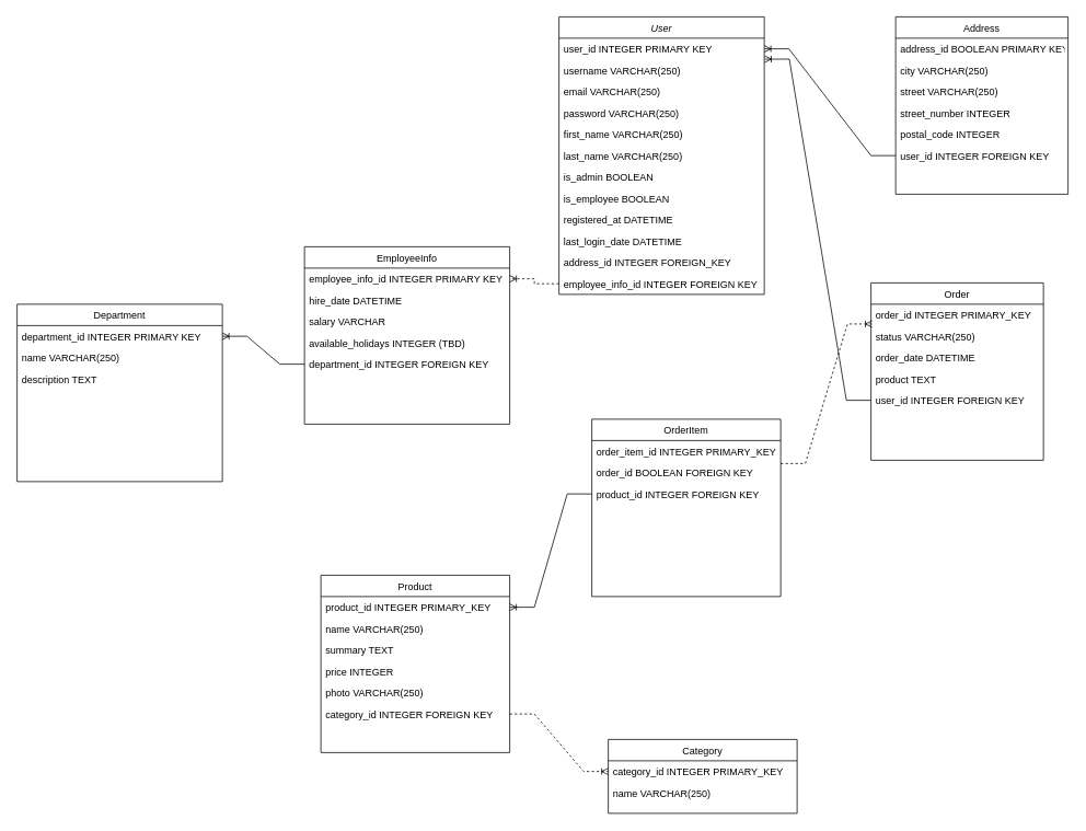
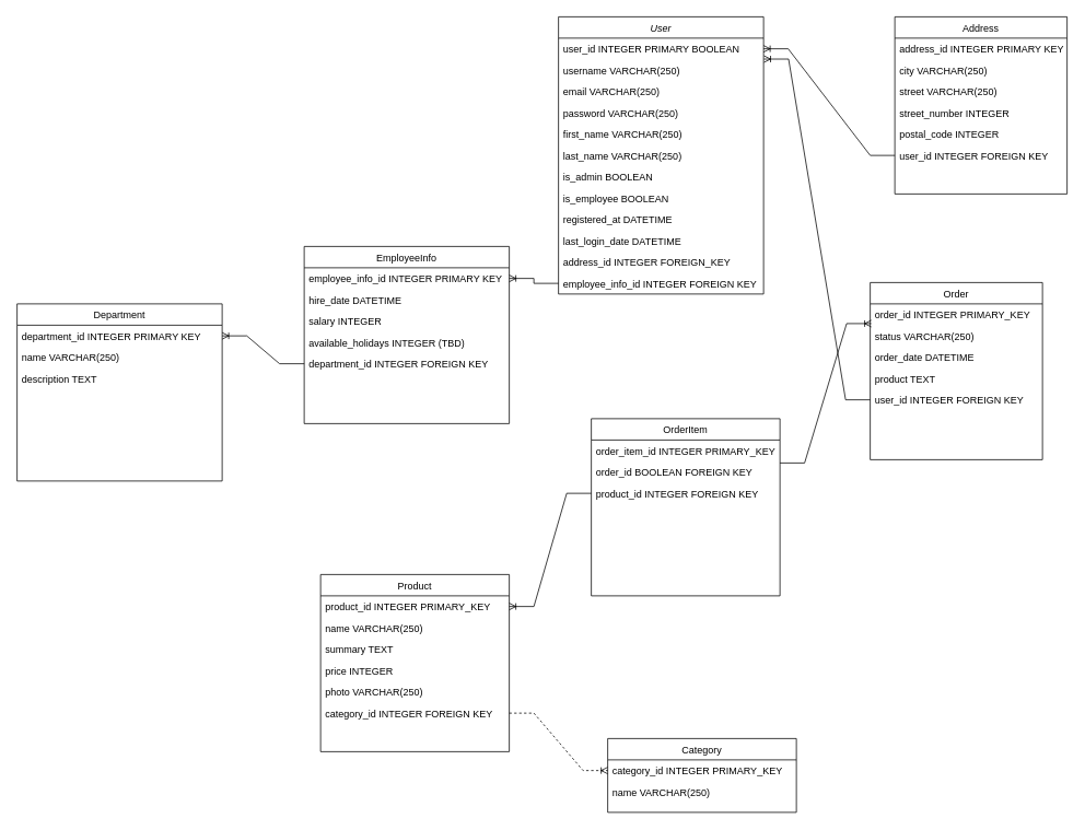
  <mxCell id="0" />
  <mxCell id="1" parent="0" />
  <mxCell id="2" value="User" style="swimlane;fontStyle=2;align=center;verticalAlign=top;childLayout=stackLayout;horizontal=1;startSize=26;horizontalStack=0;resizeParent=1;resizeLast=0;collapsible=1;marginBottom=0;rounded=0;shadow=0;strokeWidth=1;" parent="1" vertex="1"><mxGeometry x="680" y="20" width="250" height="338" as="geometry"><mxRectangle x="230" y="140" width="160" height="26" as="alternateBounds" /></mxGeometry></mxCell>
- <mxCell id="3" value="user_id INTEGER PRIMARY KEY" style="text;align=left;verticalAlign=top;spacingLeft=4;spacingRight=4;overflow=hidden;rotatable=0;points=[[0,0.5],[1,0.5]];portConstraint=eastwest;" parent="2" vertex="1"><mxGeometry y="26" width="250" height="26" as="geometry" /></mxCell>
+ <mxCell id="3" value="user_id INTEGER PRIMARY BOOLEAN" style="text;align=left;verticalAlign=top;spacingLeft=4;spacingRight=4;overflow=hidden;rotatable=0;points=[[0,0.5],[1,0.5]];portConstraint=eastwest;" parent="2" vertex="1"><mxGeometry y="26" width="250" height="26" as="geometry" /></mxCell>
  <mxCell id="4" value="username VARCHAR(250)" style="text;align=left;verticalAlign=top;spacingLeft=4;spacingRight=4;overflow=hidden;rotatable=0;points=[[0,0.5],[1,0.5]];portConstraint=eastwest;rounded=0;shadow=0;html=0;" parent="2" vertex="1"><mxGeometry y="52" width="250" height="26" as="geometry" /></mxCell>
  <mxCell id="5" value="email VARCHAR(250)" style="text;align=left;verticalAlign=top;spacingLeft=4;spacingRight=4;overflow=hidden;rotatable=0;points=[[0,0.5],[1,0.5]];portConstraint=eastwest;rounded=0;shadow=0;html=0;" parent="2" vertex="1"><mxGeometry y="78" width="250" height="26" as="geometry" /></mxCell>
  <mxCell id="6" value="password VARCHAR(250)" style="text;align=left;verticalAlign=top;spacingLeft=4;spacingRight=4;overflow=hidden;rotatable=0;points=[[0,0.5],[1,0.5]];portConstraint=eastwest;" parent="2" vertex="1"><mxGeometry y="104" width="250" height="26" as="geometry" /></mxCell>
  <mxCell id="7" value="first_name VARCHAR(250)" style="text;align=left;verticalAlign=top;spacingLeft=4;spacingRight=4;overflow=hidden;rotatable=0;points=[[0,0.5],[1,0.5]];portConstraint=eastwest;" vertex="1" parent="2"><mxGeometry y="130" width="250" height="26" as="geometry" /></mxCell>
  <mxCell id="8" value="last_name VARCHAR(250)" style="text;align=left;verticalAlign=top;spacingLeft=4;spacingRight=4;overflow=hidden;rotatable=0;points=[[0,0.5],[1,0.5]];portConstraint=eastwest;" vertex="1" parent="2"><mxGeometry y="156" width="250" height="26" as="geometry" /></mxCell>
  <mxCell id="9" value="is_admin BOOLEAN" style="text;align=left;verticalAlign=top;spacingLeft=4;spacingRight=4;overflow=hidden;rotatable=0;points=[[0,0.5],[1,0.5]];portConstraint=eastwest;" vertex="1" parent="2"><mxGeometry y="182" width="250" height="26" as="geometry" /></mxCell>
  <mxCell id="10" value="is_employee BOOLEAN" style="text;align=left;verticalAlign=top;spacingLeft=4;spacingRight=4;overflow=hidden;rotatable=0;points=[[0,0.5],[1,0.5]];portConstraint=eastwest;" vertex="1" parent="2"><mxGeometry y="208" width="250" height="26" as="geometry" /></mxCell>
  <mxCell id="11" value="registered_at DATETIME" style="text;align=left;verticalAlign=top;spacingLeft=4;spacingRight=4;overflow=hidden;rotatable=0;points=[[0,0.5],[1,0.5]];portConstraint=eastwest;" vertex="1" parent="2"><mxGeometry y="234" width="250" height="26" as="geometry" /></mxCell>
  <mxCell id="12" value="last_login_date DATETIME" style="text;align=left;verticalAlign=top;spacingLeft=4;spacingRight=4;overflow=hidden;rotatable=0;points=[[0,0.5],[1,0.5]];portConstraint=eastwest;" vertex="1" parent="2"><mxGeometry y="260" width="250" height="26" as="geometry" /></mxCell>
  <mxCell id="13" value="address_id INTEGER FOREIGN_KEY" style="text;align=left;verticalAlign=top;spacingLeft=4;spacingRight=4;overflow=hidden;rotatable=0;points=[[0,0.5],[1,0.5]];portConstraint=eastwest;" vertex="1" parent="2"><mxGeometry y="286" width="250" height="26" as="geometry" /></mxCell>
  <mxCell id="14" value="employee_info_id INTEGER FOREIGN KEY" style="text;align=left;verticalAlign=top;spacingLeft=4;spacingRight=4;overflow=hidden;rotatable=0;points=[[0,0.5],[1,0.5]];portConstraint=eastwest;" vertex="1" parent="2"><mxGeometry y="312" width="250" height="26" as="geometry" /></mxCell>
  <mxCell id="15" value="Address" style="swimlane;fontStyle=0;align=center;verticalAlign=top;childLayout=stackLayout;horizontal=1;startSize=26;horizontalStack=0;resizeParent=1;resizeLast=0;collapsible=1;marginBottom=0;rounded=0;shadow=0;strokeWidth=1;" parent="1" vertex="1"><mxGeometry x="1090" y="20" width="210" height="216" as="geometry"><mxRectangle x="550" y="140" width="160" height="26" as="alternateBounds" /></mxGeometry></mxCell>
- <mxCell id="16" value="address_id BOOLEAN PRIMARY KEY" style="text;align=left;verticalAlign=top;spacingLeft=4;spacingRight=4;overflow=hidden;rotatable=0;points=[[0,0.5],[1,0.5]];portConstraint=eastwest;" parent="15" vertex="1"><mxGeometry y="26" width="210" height="26" as="geometry" /></mxCell>
+ <mxCell id="16" value="address_id INTEGER PRIMARY KEY" style="text;align=left;verticalAlign=top;spacingLeft=4;spacingRight=4;overflow=hidden;rotatable=0;points=[[0,0.5],[1,0.5]];portConstraint=eastwest;" parent="15" vertex="1"><mxGeometry y="26" width="210" height="26" as="geometry" /></mxCell>
  <mxCell id="17" value="city VARCHAR(250)" style="text;align=left;verticalAlign=top;spacingLeft=4;spacingRight=4;overflow=hidden;rotatable=0;points=[[0,0.5],[1,0.5]];portConstraint=eastwest;rounded=0;shadow=0;html=0;" parent="15" vertex="1"><mxGeometry y="52" width="210" height="26" as="geometry" /></mxCell>
  <mxCell id="18" value="street VARCHAR(250)" style="text;align=left;verticalAlign=top;spacingLeft=4;spacingRight=4;overflow=hidden;rotatable=0;points=[[0,0.5],[1,0.5]];portConstraint=eastwest;rounded=0;shadow=0;html=0;" parent="15" vertex="1"><mxGeometry y="78" width="210" height="26" as="geometry" /></mxCell>
  <mxCell id="19" value="street_number INTEGER" style="text;align=left;verticalAlign=top;spacingLeft=4;spacingRight=4;overflow=hidden;rotatable=0;points=[[0,0.5],[1,0.5]];portConstraint=eastwest;rounded=0;shadow=0;html=0;" parent="15" vertex="1"><mxGeometry y="104" width="210" height="26" as="geometry" /></mxCell>
  <mxCell id="20" value="postal_code INTEGER" style="text;align=left;verticalAlign=top;spacingLeft=4;spacingRight=4;overflow=hidden;rotatable=0;points=[[0,0.5],[1,0.5]];portConstraint=eastwest;rounded=0;shadow=0;html=0;" parent="15" vertex="1"><mxGeometry y="130" width="210" height="26" as="geometry" /></mxCell>
  <mxCell id="21" value="user_id INTEGER FOREIGN KEY" style="text;align=left;verticalAlign=top;spacingLeft=4;spacingRight=4;overflow=hidden;rotatable=0;points=[[0,0.5],[1,0.5]];portConstraint=eastwest;rounded=0;shadow=0;html=0;" vertex="1" parent="15"><mxGeometry y="156" width="210" height="26" as="geometry" /></mxCell>
  <mxCell id="22" value="EmployeeInfo" style="swimlane;fontStyle=0;align=center;verticalAlign=top;childLayout=stackLayout;horizontal=1;startSize=26;horizontalStack=0;resizeParent=1;resizeLast=0;collapsible=1;marginBottom=0;rounded=0;shadow=0;strokeWidth=1;" vertex="1" parent="1"><mxGeometry x="370" y="300" width="250" height="216" as="geometry"><mxRectangle x="550" y="140" width="160" height="26" as="alternateBounds" /></mxGeometry></mxCell>
  <mxCell id="23" value="employee_info_id INTEGER PRIMARY KEY" style="text;align=left;verticalAlign=top;spacingLeft=4;spacingRight=4;overflow=hidden;rotatable=0;points=[[0,0.5],[1,0.5]];portConstraint=eastwest;" vertex="1" parent="22"><mxGeometry y="26" width="250" height="26" as="geometry" /></mxCell>
  <mxCell id="24" value="hire_date DATETIME" style="text;align=left;verticalAlign=top;spacingLeft=4;spacingRight=4;overflow=hidden;rotatable=0;points=[[0,0.5],[1,0.5]];portConstraint=eastwest;rounded=0;shadow=0;html=0;" vertex="1" parent="22"><mxGeometry y="52" width="250" height="26" as="geometry" /></mxCell>
- <mxCell id="25" value="salary VARCHAR" style="text;align=left;verticalAlign=top;spacingLeft=4;spacingRight=4;overflow=hidden;rotatable=0;points=[[0,0.5],[1,0.5]];portConstraint=eastwest;rounded=0;shadow=0;html=0;" vertex="1" parent="22"><mxGeometry y="78" width="250" height="26" as="geometry" /></mxCell>
+ <mxCell id="25" value="salary INTEGER" style="text;align=left;verticalAlign=top;spacingLeft=4;spacingRight=4;overflow=hidden;rotatable=0;points=[[0,0.5],[1,0.5]];portConstraint=eastwest;rounded=0;shadow=0;html=0;" vertex="1" parent="22"><mxGeometry y="78" width="250" height="26" as="geometry" /></mxCell>
  <mxCell id="26" value="available_holidays INTEGER (TBD)" style="text;align=left;verticalAlign=top;spacingLeft=4;spacingRight=4;overflow=hidden;rotatable=0;points=[[0,0.5],[1,0.5]];portConstraint=eastwest;rounded=0;shadow=0;html=0;" vertex="1" parent="22"><mxGeometry y="104" width="250" height="26" as="geometry" /></mxCell>
  <mxCell id="27" value="department_id INTEGER FOREIGN KEY" style="text;align=left;verticalAlign=top;spacingLeft=4;spacingRight=4;overflow=hidden;rotatable=0;points=[[0,0.5],[1,0.5]];portConstraint=eastwest;rounded=0;shadow=0;html=0;" vertex="1" parent="22"><mxGeometry y="130" width="250" height="26" as="geometry" /></mxCell>
- <mxCell id="28" value="" style="edgeStyle=entityRelationEdgeStyle;fontSize=12;html=1;endArrow=ERoneToMany;rounded=0;entryX=1;entryY=0.5;entryDx=0;entryDy=0;exitX=0;exitY=0.5;exitDx=0;exitDy=0;dashed=1;" edge="1" parent="1" source="14" target="23"><mxGeometry width="100" height="100" relative="1" as="geometry"><mxPoint x="630" y="500" as="sourcePoint" /><mxPoint x="730" y="400" as="targetPoint" /></mxGeometry></mxCell>
+ <mxCell id="28" value="" style="edgeStyle=entityRelationEdgeStyle;fontSize=12;html=1;endArrow=ERoneToMany;rounded=0;entryX=1;entryY=0.5;entryDx=0;entryDy=0;exitX=0;exitY=0.5;exitDx=0;exitDy=0;" edge="1" parent="1" source="14" target="23"><mxGeometry width="100" height="100" relative="1" as="geometry"><mxPoint x="630" y="500" as="sourcePoint" /><mxPoint x="730" y="400" as="targetPoint" /></mxGeometry></mxCell>
  <mxCell id="29" value="Department" style="swimlane;fontStyle=0;align=center;verticalAlign=top;childLayout=stackLayout;horizontal=1;startSize=26;horizontalStack=0;resizeParent=1;resizeLast=0;collapsible=1;marginBottom=0;rounded=0;shadow=0;strokeWidth=1;" vertex="1" parent="1"><mxGeometry x="20" y="370" width="250" height="216" as="geometry"><mxRectangle x="550" y="140" width="160" height="26" as="alternateBounds" /></mxGeometry></mxCell>
  <mxCell id="30" value="department_id INTEGER PRIMARY KEY" style="text;align=left;verticalAlign=top;spacingLeft=4;spacingRight=4;overflow=hidden;rotatable=0;points=[[0,0.5],[1,0.5]];portConstraint=eastwest;" vertex="1" parent="29"><mxGeometry y="26" width="250" height="26" as="geometry" /></mxCell>
  <mxCell id="31" value="name VARCHAR(250)" style="text;align=left;verticalAlign=top;spacingLeft=4;spacingRight=4;overflow=hidden;rotatable=0;points=[[0,0.5],[1,0.5]];portConstraint=eastwest;rounded=0;shadow=0;html=0;" vertex="1" parent="29"><mxGeometry y="52" width="250" height="26" as="geometry" /></mxCell>
  <mxCell id="32" value="description TEXT" style="text;align=left;verticalAlign=top;spacingLeft=4;spacingRight=4;overflow=hidden;rotatable=0;points=[[0,0.5],[1,0.5]];portConstraint=eastwest;rounded=0;shadow=0;html=0;" vertex="1" parent="29"><mxGeometry y="78" width="250" height="26" as="geometry" /></mxCell>
  <mxCell id="33" value="" style="edgeStyle=entityRelationEdgeStyle;fontSize=12;html=1;endArrow=ERoneToMany;rounded=0;exitX=0;exitY=0.5;exitDx=0;exitDy=0;entryX=1;entryY=0.5;entryDx=0;entryDy=0;" edge="1" parent="1" source="27" target="30"><mxGeometry width="100" height="100" relative="1" as="geometry"><mxPoint x="290" y="660" as="sourcePoint" /><mxPoint x="390" y="560" as="targetPoint" /></mxGeometry></mxCell>
  <mxCell id="34" value="" style="edgeStyle=entityRelationEdgeStyle;fontSize=12;html=1;endArrow=ERoneToMany;rounded=0;entryX=1;entryY=0.5;entryDx=0;entryDy=0;exitX=0;exitY=0.5;exitDx=0;exitDy=0;" edge="1" parent="1" source="21" target="3"><mxGeometry width="100" height="100" relative="1" as="geometry"><mxPoint x="980" y="240" as="sourcePoint" /><mxPoint x="1080" y="140" as="targetPoint" /></mxGeometry></mxCell>
  <mxCell id="35" value="Order" style="swimlane;fontStyle=0;align=center;verticalAlign=top;childLayout=stackLayout;horizontal=1;startSize=26;horizontalStack=0;resizeParent=1;resizeLast=0;collapsible=1;marginBottom=0;rounded=0;shadow=0;strokeWidth=1;" vertex="1" parent="1"><mxGeometry x="1060" y="344" width="210" height="216" as="geometry"><mxRectangle x="550" y="140" width="160" height="26" as="alternateBounds" /></mxGeometry></mxCell>
  <mxCell id="36" value="order_id INTEGER PRIMARY_KEY" style="text;align=left;verticalAlign=top;spacingLeft=4;spacingRight=4;overflow=hidden;rotatable=0;points=[[0,0.5],[1,0.5]];portConstraint=eastwest;" vertex="1" parent="35"><mxGeometry y="26" width="210" height="26" as="geometry" /></mxCell>
  <mxCell id="37" value="status VARCHAR(250)" style="text;align=left;verticalAlign=top;spacingLeft=4;spacingRight=4;overflow=hidden;rotatable=0;points=[[0,0.5],[1,0.5]];portConstraint=eastwest;rounded=0;shadow=0;html=0;" vertex="1" parent="35"><mxGeometry y="52" width="210" height="26" as="geometry" /></mxCell>
  <mxCell id="38" value="order_date DATETIME" style="text;align=left;verticalAlign=top;spacingLeft=4;spacingRight=4;overflow=hidden;rotatable=0;points=[[0,0.5],[1,0.5]];portConstraint=eastwest;rounded=0;shadow=0;html=0;" vertex="1" parent="35"><mxGeometry y="78" width="210" height="26" as="geometry" /></mxCell>
  <mxCell id="39" value="product TEXT" style="text;align=left;verticalAlign=top;spacingLeft=4;spacingRight=4;overflow=hidden;rotatable=0;points=[[0,0.5],[1,0.5]];portConstraint=eastwest;rounded=0;shadow=0;html=0;" vertex="1" parent="35"><mxGeometry y="104" width="210" height="26" as="geometry" /></mxCell>
  <mxCell id="40" value="user_id INTEGER FOREIGN KEY" style="text;align=left;verticalAlign=top;spacingLeft=4;spacingRight=4;overflow=hidden;rotatable=0;points=[[0,0.5],[1,0.5]];portConstraint=eastwest;rounded=0;shadow=0;html=0;" vertex="1" parent="35"><mxGeometry y="130" width="210" height="26" as="geometry" /></mxCell>
  <mxCell id="41" value="" style="edgeStyle=entityRelationEdgeStyle;fontSize=12;html=1;endArrow=ERoneToMany;rounded=0;entryX=1.002;entryY=0.982;entryDx=0;entryDy=0;entryPerimeter=0;exitX=0;exitY=0.5;exitDx=0;exitDy=0;" edge="1" parent="1" source="40" target="3"><mxGeometry width="100" height="100" relative="1" as="geometry"><mxPoint x="890" y="340" as="sourcePoint" /><mxPoint x="990" y="240" as="targetPoint" /></mxGeometry></mxCell>
  <mxCell id="42" value="OrderItem" style="swimlane;fontStyle=0;align=center;verticalAlign=top;childLayout=stackLayout;horizontal=1;startSize=26;horizontalStack=0;resizeParent=1;resizeLast=0;collapsible=1;marginBottom=0;rounded=0;shadow=0;strokeWidth=1;" vertex="1" parent="1"><mxGeometry x="720" y="510" width="230" height="216" as="geometry"><mxRectangle x="550" y="140" width="160" height="26" as="alternateBounds" /></mxGeometry></mxCell>
  <mxCell id="43" value="order_item_id INTEGER PRIMARY_KEY" style="text;align=left;verticalAlign=top;spacingLeft=4;spacingRight=4;overflow=hidden;rotatable=0;points=[[0,0.5],[1,0.5]];portConstraint=eastwest;" vertex="1" parent="42"><mxGeometry y="26" width="230" height="26" as="geometry" /></mxCell>
  <mxCell id="44" value="order_id BOOLEAN FOREIGN KEY" style="text;align=left;verticalAlign=top;spacingLeft=4;spacingRight=4;overflow=hidden;rotatable=0;points=[[0,0.5],[1,0.5]];portConstraint=eastwest;rounded=0;shadow=0;html=0;" vertex="1" parent="42"><mxGeometry y="52" width="230" height="26" as="geometry" /></mxCell>
  <mxCell id="45" value="product_id INTEGER FOREIGN KEY" style="text;align=left;verticalAlign=top;spacingLeft=4;spacingRight=4;overflow=hidden;rotatable=0;points=[[0,0.5],[1,0.5]];portConstraint=eastwest;rounded=0;shadow=0;html=0;" vertex="1" parent="42"><mxGeometry y="78" width="230" height="26" as="geometry" /></mxCell>
  <mxCell id="46" value="Product" style="swimlane;fontStyle=0;align=center;verticalAlign=top;childLayout=stackLayout;horizontal=1;startSize=26;horizontalStack=0;resizeParent=1;resizeLast=0;collapsible=1;marginBottom=0;rounded=0;shadow=0;strokeWidth=1;" vertex="1" parent="1"><mxGeometry x="390" y="700" width="230" height="216" as="geometry"><mxRectangle x="550" y="140" width="160" height="26" as="alternateBounds" /></mxGeometry></mxCell>
  <mxCell id="47" value="product_id INTEGER PRIMARY_KEY" style="text;align=left;verticalAlign=top;spacingLeft=4;spacingRight=4;overflow=hidden;rotatable=0;points=[[0,0.5],[1,0.5]];portConstraint=eastwest;" vertex="1" parent="46"><mxGeometry y="26" width="230" height="26" as="geometry" /></mxCell>
  <mxCell id="48" value="name VARCHAR(250)" style="text;align=left;verticalAlign=top;spacingLeft=4;spacingRight=4;overflow=hidden;rotatable=0;points=[[0,0.5],[1,0.5]];portConstraint=eastwest;rounded=0;shadow=0;html=0;" vertex="1" parent="46"><mxGeometry y="52" width="230" height="26" as="geometry" /></mxCell>
  <mxCell id="49" value="summary TEXT" style="text;align=left;verticalAlign=top;spacingLeft=4;spacingRight=4;overflow=hidden;rotatable=0;points=[[0,0.5],[1,0.5]];portConstraint=eastwest;rounded=0;shadow=0;html=0;" vertex="1" parent="46"><mxGeometry y="78" width="230" height="26" as="geometry" /></mxCell>
  <mxCell id="50" value="price INTEGER" style="text;align=left;verticalAlign=top;spacingLeft=4;spacingRight=4;overflow=hidden;rotatable=0;points=[[0,0.5],[1,0.5]];portConstraint=eastwest;rounded=0;shadow=0;html=0;" vertex="1" parent="46"><mxGeometry y="104" width="230" height="26" as="geometry" /></mxCell>
  <mxCell id="51" value="photo VARCHAR(250)" style="text;align=left;verticalAlign=top;spacingLeft=4;spacingRight=4;overflow=hidden;rotatable=0;points=[[0,0.5],[1,0.5]];portConstraint=eastwest;rounded=0;shadow=0;html=0;" vertex="1" parent="46"><mxGeometry y="130" width="230" height="26" as="geometry" /></mxCell>
  <mxCell id="52" value="category_id INTEGER FOREIGN KEY" style="text;align=left;verticalAlign=top;spacingLeft=4;spacingRight=4;overflow=hidden;rotatable=0;points=[[0,0.5],[1,0.5]];portConstraint=eastwest;rounded=0;shadow=0;html=0;" vertex="1" parent="46"><mxGeometry y="156" width="230" height="26" as="geometry" /></mxCell>
  <mxCell id="53" value="Category" style="swimlane;fontStyle=0;align=center;verticalAlign=top;childLayout=stackLayout;horizontal=1;startSize=26;horizontalStack=0;resizeParent=1;resizeLast=0;collapsible=1;marginBottom=0;rounded=0;shadow=0;strokeWidth=1;" vertex="1" parent="1"><mxGeometry x="740" y="900" width="230" height="90" as="geometry"><mxRectangle x="550" y="140" width="160" height="26" as="alternateBounds" /></mxGeometry></mxCell>
  <mxCell id="54" value="category_id INTEGER PRIMARY_KEY" style="text;align=left;verticalAlign=top;spacingLeft=4;spacingRight=4;overflow=hidden;rotatable=0;points=[[0,0.5],[1,0.5]];portConstraint=eastwest;" vertex="1" parent="53"><mxGeometry y="26" width="230" height="26" as="geometry" /></mxCell>
  <mxCell id="55" value="name VARCHAR(250)" style="text;align=left;verticalAlign=top;spacingLeft=4;spacingRight=4;overflow=hidden;rotatable=0;points=[[0,0.5],[1,0.5]];portConstraint=eastwest;rounded=0;shadow=0;html=0;" vertex="1" parent="53"><mxGeometry y="52" width="230" height="26" as="geometry" /></mxCell>
- <mxCell id="56" value="" style="edgeStyle=entityRelationEdgeStyle;fontSize=12;html=1;endArrow=ERoneToMany;rounded=0;entryX=0.006;entryY=0.925;entryDx=0;entryDy=0;entryPerimeter=0;exitX=1;exitY=0.25;exitDx=0;exitDy=0;dashed=1;" edge="1" parent="1" source="42" target="36"><mxGeometry width="100" height="100" relative="1" as="geometry"><mxPoint x="950" y="680" as="sourcePoint" /><mxPoint x="1050" y="580" as="targetPoint" /></mxGeometry></mxCell>
+ <mxCell id="56" value="" style="edgeStyle=entityRelationEdgeStyle;fontSize=12;html=1;endArrow=ERoneToMany;rounded=0;entryX=0.006;entryY=0.925;entryDx=0;entryDy=0;entryPerimeter=0;exitX=1;exitY=0.25;exitDx=0;exitDy=0;" edge="1" parent="1" source="42" target="36"><mxGeometry width="100" height="100" relative="1" as="geometry"><mxPoint x="950" y="680" as="sourcePoint" /><mxPoint x="1050" y="580" as="targetPoint" /></mxGeometry></mxCell>
  <mxCell id="57" value="" style="edgeStyle=entityRelationEdgeStyle;fontSize=12;html=1;endArrow=ERoneToMany;rounded=0;entryX=1;entryY=0.5;entryDx=0;entryDy=0;exitX=0;exitY=0.5;exitDx=0;exitDy=0;" edge="1" parent="1" source="45" target="47"><mxGeometry width="100" height="100" relative="1" as="geometry"><mxPoint x="740" y="630" as="sourcePoint" /><mxPoint x="840" y="530" as="targetPoint" /></mxGeometry></mxCell>
  <mxCell id="58" value="" style="edgeStyle=entityRelationEdgeStyle;fontSize=12;html=1;endArrow=ERoneToMany;rounded=0;entryX=0;entryY=0.5;entryDx=0;entryDy=0;exitX=1;exitY=0.5;exitDx=0;exitDy=0;dashed=1;" edge="1" parent="1" source="52" target="54"><mxGeometry width="100" height="100" relative="1" as="geometry"><mxPoint x="640" y="1020" as="sourcePoint" /><mxPoint x="740" y="920" as="targetPoint" /></mxGeometry></mxCell>
